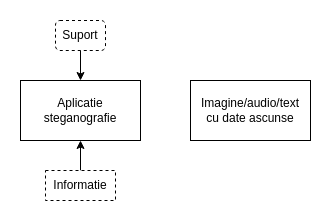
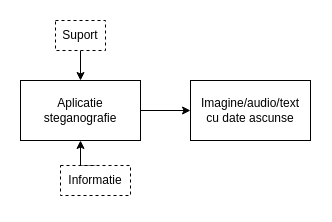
  <mxCell id="0" />
  <mxCell id="1" parent="0" />
+ <mxCell id="2" style="edgeStyle=orthogonalEdgeStyle;rounded=0;orthogonalLoop=1;jettySize=auto;html=1;exitX=1;exitY=0.5;exitDx=0;exitDy=0;entryX=0;entryY=0.5;entryDx=0;entryDy=0;strokeColor=light-dark(#000000,#3333FF);" edge="1" parent="1" source="3" target="8"><mxGeometry relative="1" as="geometry" /></mxCell>
  <mxCell id="3" value="Aplicatie steganografie" style="rounded=0;whiteSpace=wrap;html=1;" vertex="1" parent="1"><mxGeometry x="20" y="80" width="120" height="60" as="geometry" /></mxCell>
  <mxCell id="4" style="edgeStyle=orthogonalEdgeStyle;rounded=0;orthogonalLoop=1;jettySize=auto;html=1;exitX=0.5;exitY=1;exitDx=0;exitDy=0;entryX=0.5;entryY=0;entryDx=0;entryDy=0;strokeColor=light-dark(#000000,#3333FF);" edge="1" parent="1" source="5" target="3"><mxGeometry relative="1" as="geometry" /></mxCell>
- <mxCell id="5" value="Suport" style="whiteSpace=wrap;html=1;dashed=1;rounded=1;" vertex="1" parent="1"><mxGeometry x="55" y="20" width="50" height="30" as="geometry" /></mxCell>
+ <mxCell id="5" value="Suport" style="rounded=0;whiteSpace=wrap;html=1;dashed=1;" vertex="1" parent="1"><mxGeometry x="55" y="20" width="50" height="30" as="geometry" /></mxCell>
  <mxCell id="6" style="edgeStyle=orthogonalEdgeStyle;rounded=0;orthogonalLoop=1;jettySize=auto;html=1;exitX=0.5;exitY=0;exitDx=0;exitDy=0;entryX=0.5;entryY=1;entryDx=0;entryDy=0;strokeColor=light-dark(#000000,#3333FF);" edge="1" parent="1" source="7" target="3"><mxGeometry relative="1" as="geometry" /></mxCell>
- <mxCell id="7" value="Informatie" style="rounded=0;whiteSpace=wrap;html=1;dashed=1;" vertex="1" parent="1"><mxGeometry x="45" y="170" width="70" height="30" as="geometry" /></mxCell>
+ <mxCell id="7" value="Informatie" style="rounded=0;whiteSpace=wrap;html=1;dashed=1;" vertex="1" parent="1"><mxGeometry x="60" y="165" width="70" height="30" as="geometry" /></mxCell>
  <mxCell id="8" value="Imagine/audio/text&lt;div&gt;cu date ascunse&lt;/div&gt;" style="rounded=0;whiteSpace=wrap;html=1;" vertex="1" parent="1"><mxGeometry x="190" y="80" width="120" height="60" as="geometry" /></mxCell>
